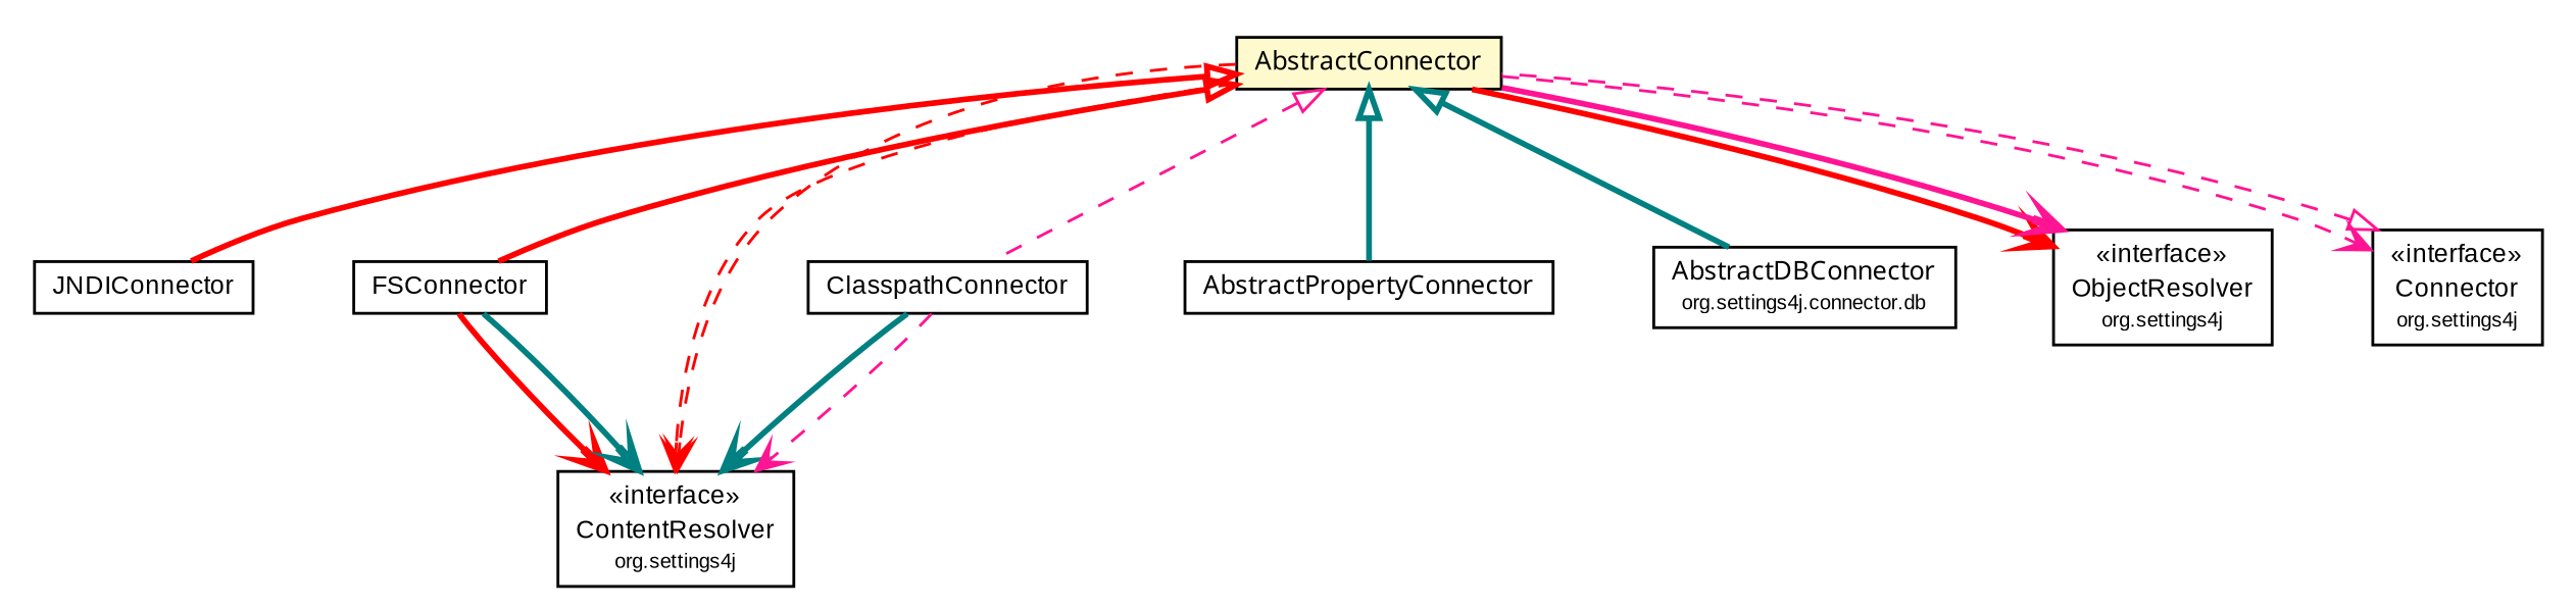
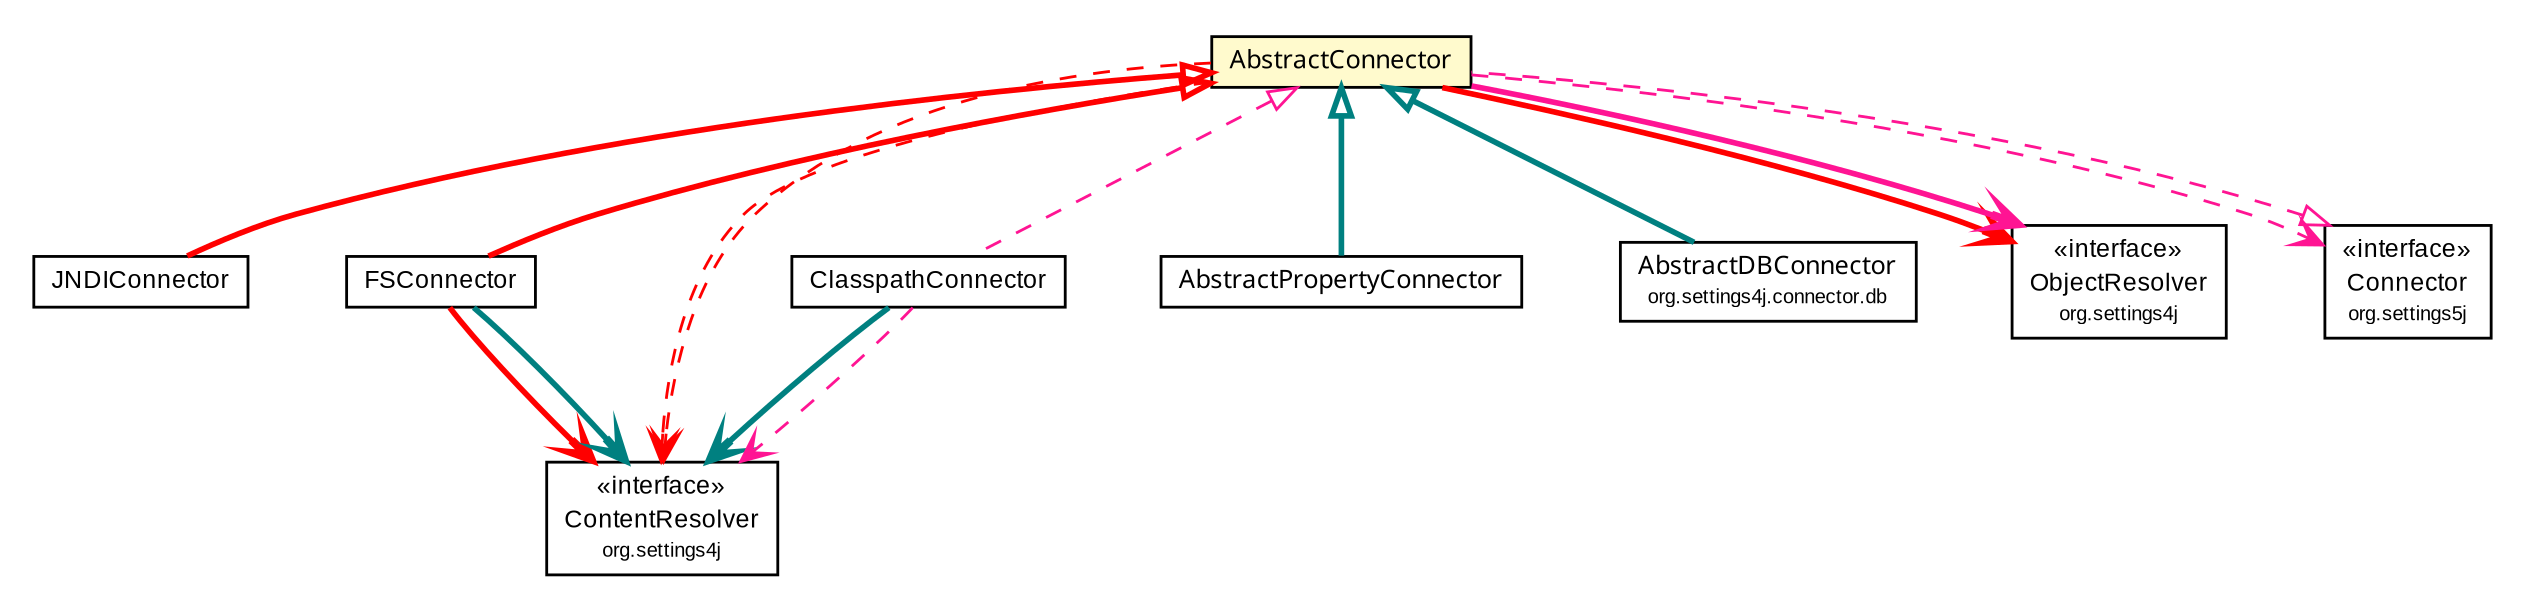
  digraph {
    node [fontcolor=black fontname=arial fontsize=9.0 shape=plaintext]
    edge [arrowhead=open color=red fontcolor=black fontname=arial fontsize=10.0 headport=p labelfontname=arial labelfontsize=10 style=bold tailport=p]
    n1 [label=<<table border="0" cellborder="1" cellspacing="0" cellpadding="2" port="p" href="./JNDIConnector.html"> 		<tr><td><table border="0" cellspacing="0" cellpadding="1"> 			<tr><td> JNDIConnector </td></tr> 		</table></td></tr> 		</table>>]
    n2 [label=<<table border="0" cellborder="1" cellspacing="0" cellpadding="2" port="p" href="./FSConnector.html"> 		<tr><td><table border="0" cellspacing="0" cellpadding="1"> 			<tr><td> FSConnector </td></tr> 		</table></td></tr> 		</table>>]
    n3 [label=<<table border="0" cellborder="1" cellspacing="0" cellpadding="2" port="p" href="../ContentResolver.html"> 		<tr><td><table border="0" cellspacing="0" cellpadding="1"> 			<tr><td> &laquo;interface&raquo; </td></tr> 			<tr><td> ContentResolver </td></tr> 			<tr><td><font point-size="7.0"> org.settings4j </font></td></tr> 		</table></td></tr> 		</table>>]
    n4 [label=<<table border="0" cellborder="1" cellspacing="0" cellpadding="2" port="p" href="./ClasspathConnector.html"> 		<tr><td><table border="0" cellspacing="0" cellpadding="1"> 			<tr><td> ClasspathConnector </td></tr> 		</table></td></tr> 		</table>>]
    n5 [label=<<table border="0" cellborder="1" cellspacing="0" cellpadding="2" port="p" href="./AbstractPropertyConnector.html"> 		<tr><td><table border="0" cellspacing="0" cellpadding="1"> 			<tr><td><font face="ariali"> AbstractPropertyConnector </font></td></tr> 		</table></td></tr> 		</table>>]
    n6 [label=<<table border="0" cellborder="1" cellspacing="0" cellpadding="2" port="p" bgcolor="lemonChiffon" href="./AbstractConnector.html"> 		<tr><td><table border="0" cellspacing="0" cellpadding="1"> 			<tr><td><font face="ariali"> AbstractConnector </font></td></tr> 		</table></td></tr> 		</table>>]
    n7 [label=<<table border="0" cellborder="1" cellspacing="0" cellpadding="2" port="p" href="./db/AbstractDBConnector.html"> 		<tr><td><table border="0" cellspacing="0" cellpadding="1"> 			<tr><td><font face="ariali"> AbstractDBConnector </font></td></tr> 			<tr><td><font point-size="7.0"> org.settings4j.connector.db </font></td></tr> 		</table></td></tr> 		</table>>]
    n8 [label=<<table border="0" cellborder="1" cellspacing="0" cellpadding="2" port="p" href="../ObjectResolver.html"> 		<tr><td><table border="0" cellspacing="0" cellpadding="1"> 			<tr><td> &laquo;interface&raquo; </td></tr> 			<tr><td> ObjectResolver </td></tr> 			<tr><td><font point-size="7.0"> org.settings4j </font></td></tr> 		</table></td></tr> 		</table>>]
-   n9 [label=<<table border="0" cellborder="1" cellspacing="0" cellpadding="2" port="p" href="../Connector.html"> 		<tr><td><table border="0" cellspacing="0" cellpadding="1"> 			<tr><td> &laquo;interface&raquo; </td></tr> 			<tr><td> Connector </td></tr> 			<tr><td><font point-size="7.0"> org.settings4j </font></td></tr> 		</table></td></tr> 		</table>>]
+   n9 [label=<<table border="0" cellborder="1" cellspacing="0" cellpadding="2" port="p" href="../Connector.html"> 		<tr><td><table border="0" cellspacing="0" cellpadding="1"> 			<tr><td> &laquo;interface&raquo; </td></tr> 			<tr><td> Connector </td></tr> 			<tr><td><font point-size="7.0"> org.settings5j </font></td></tr> 		</table></td></tr> 		</table>>]
    n2 -> n3
    n2 -> n3 [color=teal]
    n4 -> n3 [color=teal]
    n4 -> n3 [color=deeppink style=dashed]
    n6 -> n1 [arrowtail=empty dir=back fontsize=10 arrowhead="" fontcolor=""]
    n6 -> n2 [arrowtail=empty dir=back fontsize=10 arrowhead="" fontcolor=""]
    n6 -> n3 [style=dashed]
    n6 -> n3 [style=dashed]
    n6 -> n4 [arrowtail=empty color=deeppink dir=back fontsize=10 style=dashed arrowhead="" fontcolor=""]
    n6 -> n5 [arrowtail=empty color=teal dir=back fontsize=10 arrowhead="" fontcolor=""]
    n6 -> n7 [arrowtail=empty color=teal dir=back fontsize=10 arrowhead="" fontcolor=""]
    n6 -> n8
    n6 -> n8 [color=deeppink]
    n6 -> n9 [color=deeppink style=dashed]
    n9 -> n6 [arrowtail=empty color=deeppink dir=back fontsize=10 style=dashed arrowhead="" fontcolor=""]
  }
